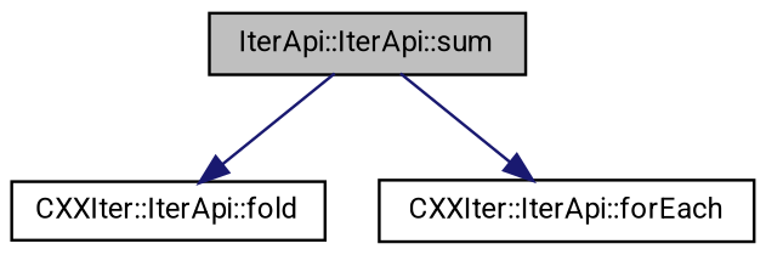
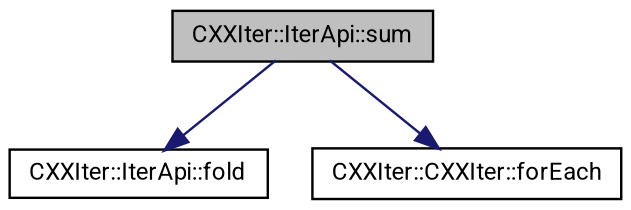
  digraph {
    fontname=Roboto
    rankdir=TB
    node [color=black fontname=Roboto fontsize=10 shape=record]
    edge [color=midnightblue fontname=Roboto fontsize=10 labelfontname=Helvetica labelfontsize=10 style=solid]
-   n1 [fillcolor=grey75 fontcolor=black height=0.2 label="IterApi::IterApi::sum" style=filled width=0.4]
+   n1 [fillcolor=grey75 fontcolor=black height=0.2 label="CXXIter::IterApi::sum" style=filled width=0.4]
    n2 [height=0.2 label="CXXIter::IterApi::fold" width=0.4]
-   n3 [height=0.2 label="CXXIter::IterApi::forEach" width=0.4]
+   n3 [height=0.2 label="CXXIter::CXXIter::forEach" width=0.4]
    n1 -> n2
    n1 -> n3
  }
